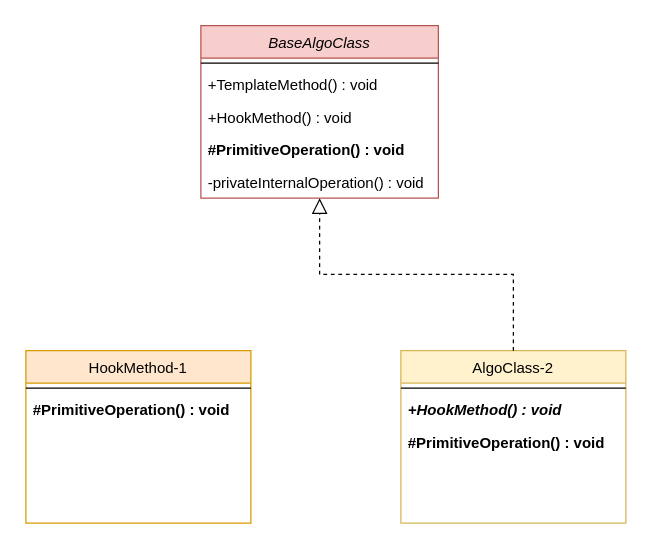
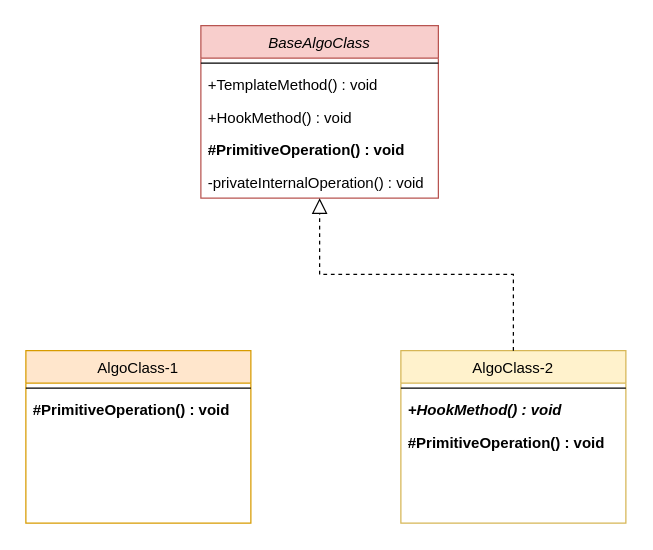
  <mxCell id="0" />
  <mxCell id="1" parent="0" />
  <mxCell id="2" value="BaseAlgoClass" style="swimlane;fontStyle=2;align=center;verticalAlign=top;childLayout=stackLayout;horizontal=1;startSize=26;horizontalStack=0;resizeParent=1;resizeLast=0;collapsible=1;marginBottom=0;rounded=0;shadow=0;strokeWidth=1;fillColor=#f8cecc;strokeColor=#b85450;" parent="1" vertex="1"><mxGeometry x="160" y="20" width="190" height="138" as="geometry"><mxRectangle x="230" y="140" width="160" height="26" as="alternateBounds" /></mxGeometry></mxCell>
  <mxCell id="3" value="" style="line;html=1;strokeWidth=1;align=left;verticalAlign=middle;spacingTop=-1;spacingLeft=3;spacingRight=3;rotatable=0;labelPosition=right;points=[];portConstraint=eastwest;" parent="2" vertex="1"><mxGeometry y="26" width="190" height="8" as="geometry" /></mxCell>
  <mxCell id="4" value="+TemplateMethod() : void" style="text;align=left;verticalAlign=top;spacingLeft=4;spacingRight=4;overflow=hidden;rotatable=0;points=[[0,0.5],[1,0.5]];portConstraint=eastwest;" parent="2" vertex="1"><mxGeometry y="34" width="190" height="26" as="geometry" /></mxCell>
  <mxCell id="5" value="+HookMethod() : void" style="text;align=left;verticalAlign=top;spacingLeft=4;spacingRight=4;overflow=hidden;rotatable=0;points=[[0,0.5],[1,0.5]];portConstraint=eastwest;" vertex="1" parent="2"><mxGeometry y="60" width="190" height="26" as="geometry" /></mxCell>
  <mxCell id="6" value="#PrimitiveOperation() : void" style="text;align=left;verticalAlign=top;spacingLeft=4;spacingRight=4;overflow=hidden;rotatable=0;points=[[0,0.5],[1,0.5]];portConstraint=eastwest;fontStyle=1" vertex="1" parent="2"><mxGeometry y="86" width="190" height="26" as="geometry" /></mxCell>
  <mxCell id="7" value="-privateInternalOperation() : void" style="text;align=left;verticalAlign=top;spacingLeft=4;spacingRight=4;overflow=hidden;rotatable=0;points=[[0,0.5],[1,0.5]];portConstraint=eastwest;" vertex="1" parent="2"><mxGeometry y="112" width="190" height="26" as="geometry" /></mxCell>
- <mxCell id="8" value="HookMethod-1" style="swimlane;fontStyle=0;align=center;verticalAlign=top;childLayout=stackLayout;horizontal=1;startSize=26;horizontalStack=0;resizeParent=1;resizeLast=0;collapsible=1;marginBottom=0;rounded=0;shadow=0;strokeWidth=1;fillColor=#ffe6cc;strokeColor=#d79b00;" parent="1" vertex="1"><mxGeometry x="20" y="280" width="180" height="138" as="geometry"><mxRectangle x="130" y="380" width="160" height="26" as="alternateBounds" /></mxGeometry></mxCell>
+ <mxCell id="8" value="AlgoClass-1" style="swimlane;fontStyle=0;align=center;verticalAlign=top;childLayout=stackLayout;horizontal=1;startSize=26;horizontalStack=0;resizeParent=1;resizeLast=0;collapsible=1;marginBottom=0;rounded=0;shadow=0;strokeWidth=1;fillColor=#ffe6cc;strokeColor=#d79b00;" parent="1" vertex="1"><mxGeometry x="20" y="280" width="180" height="138" as="geometry"><mxRectangle x="130" y="380" width="160" height="26" as="alternateBounds" /></mxGeometry></mxCell>
  <mxCell id="9" value="" style="line;html=1;strokeWidth=1;align=left;verticalAlign=middle;spacingTop=-1;spacingLeft=3;spacingRight=3;rotatable=0;labelPosition=right;points=[];portConstraint=eastwest;" parent="8" vertex="1"><mxGeometry y="26" width="180" height="8" as="geometry" /></mxCell>
  <mxCell id="10" value="#PrimitiveOperation() : void" style="text;align=left;verticalAlign=top;spacingLeft=4;spacingRight=4;overflow=hidden;rotatable=0;points=[[0,0.5],[1,0.5]];portConstraint=eastwest;fontStyle=1" vertex="1" parent="8"><mxGeometry y="34" width="180" height="26" as="geometry" /></mxCell>
  <mxCell id="11" value="AlgoClass-2" style="swimlane;fontStyle=0;align=center;verticalAlign=top;childLayout=stackLayout;horizontal=1;startSize=26;horizontalStack=0;resizeParent=1;resizeLast=0;collapsible=1;marginBottom=0;rounded=0;shadow=0;strokeWidth=1;fillColor=#fff2cc;strokeColor=#d6b656;" parent="1" vertex="1"><mxGeometry x="320" y="280" width="180" height="138" as="geometry"><mxRectangle x="340" y="380" width="170" height="26" as="alternateBounds" /></mxGeometry></mxCell>
  <mxCell id="12" value="" style="line;html=1;strokeWidth=1;align=left;verticalAlign=middle;spacingTop=-1;spacingLeft=3;spacingRight=3;rotatable=0;labelPosition=right;points=[];portConstraint=eastwest;" parent="11" vertex="1"><mxGeometry y="26" width="180" height="8" as="geometry" /></mxCell>
  <mxCell id="13" value="+HookMethod() : void" style="text;align=left;verticalAlign=top;spacingLeft=4;spacingRight=4;overflow=hidden;rotatable=0;points=[[0,0.5],[1,0.5]];portConstraint=eastwest;fontStyle=3" vertex="1" parent="11"><mxGeometry y="34" width="180" height="26" as="geometry" /></mxCell>
  <mxCell id="14" value="#PrimitiveOperation() : void" style="text;align=left;verticalAlign=top;spacingLeft=4;spacingRight=4;overflow=hidden;rotatable=0;points=[[0,0.5],[1,0.5]];portConstraint=eastwest;fontStyle=1" vertex="1" parent="11"><mxGeometry y="60" width="180" height="26" as="geometry" /></mxCell>
  <mxCell id="15" value="" style="endArrow=block;endSize=10;endFill=0;shadow=0;strokeWidth=1;rounded=0;edgeStyle=elbowEdgeStyle;elbow=vertical;dashed=1;" parent="1" source="11" target="2" edge="1"><mxGeometry width="160" relative="1" as="geometry"><mxPoint x="150" y="273" as="sourcePoint" /><mxPoint x="250" y="171" as="targetPoint" /></mxGeometry></mxCell>
